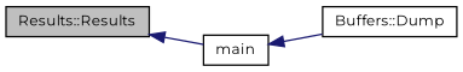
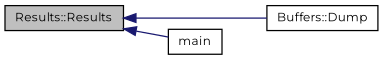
  digraph {
    fontname=Montserrat
    rankdir=LR
    node [color=black fillcolor=white fontname=Montserrat fontsize=10 shape=record style=filled]
    edge [color=midnightblue dir=back fontname=Montserrat fontsize=10 labelfontname=Helvetica labelfontsize=10 style=solid]
    n1 [fillcolor=grey75 fontcolor=black height=0.2 label="Results::Results" width=0.4]
    n2 [height=0.2 label="Buffers::Dump" width=0.4]
    n3 [height=0.2 label=main width=0.4]
-   n3 -> n2
+   n1 -> n2
    n1 -> n3
  }
